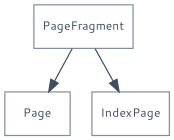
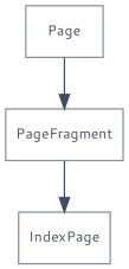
  digraph {
    rankdir=TB
    node [color="#828EA0FF" fontcolor="#424E60FF" fontname="Segoe UI" fontsize=10 margin=0.1 shape=rectangle]
    edge [color="#424E60FF" fontcolor="#424E60FF"]
    n1 [label=PageFragment]
    n2 [label=Page]
    n3 [label=IndexPage]
-   n1 -> n2
+   n2 -> n1
    n1 -> n3
  }
